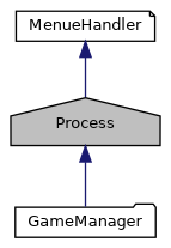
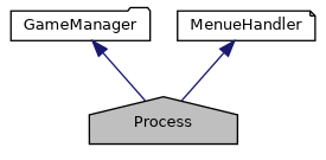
  digraph {
    node [color=black fillcolor=white fontname=Helvetica fontsize=10 style=filled]
    edge [color=midnightblue dir=back fontname=Helvetica fontsize=10 labelfontname=Helvetica labelfontsize=10 style=solid]
    n1 [fillcolor=grey75 fontcolor=black height=0.2 label=Process shape=house width=0.4]
    n2 [height=0.2 label=GameManager shape=folder width=0.4]
    n3 [height=0.2 label=MenueHandler shape=note width=0.4]
-   n1 -> n2
+   n2 -> n1
    n3 -> n1
  }
